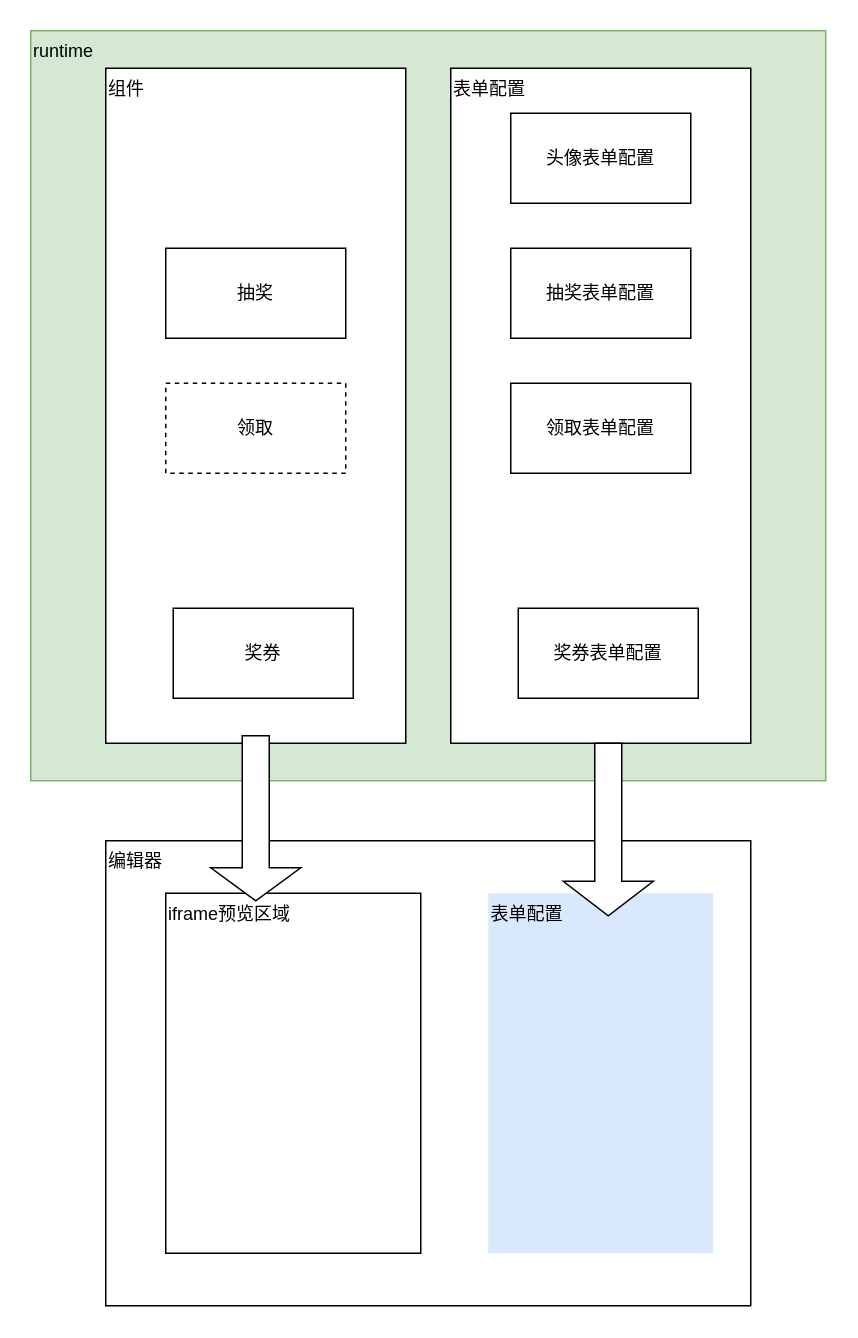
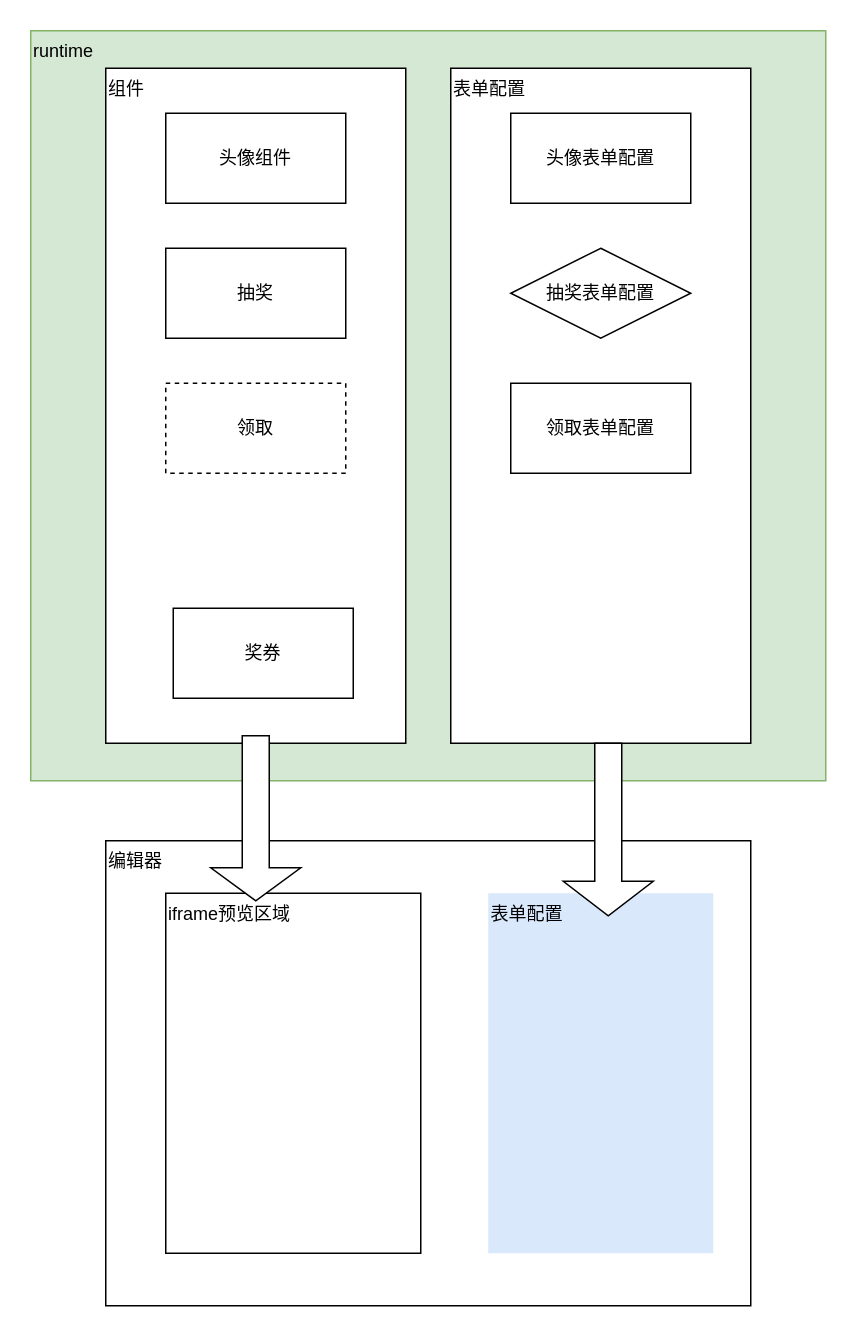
  <mxCell id="0" />
  <mxCell id="1" parent="0" />
  <mxCell id="2" value="runtime" style="rounded=0;whiteSpace=wrap;html=1;align=left;verticalAlign=top;fillColor=#d5e8d4;strokeColor=#82b366;" vertex="1" parent="1"><mxGeometry x="20" y="20" width="530" height="500" as="geometry" /></mxCell>
  <mxCell id="3" value="编辑器" style="rounded=0;whiteSpace=wrap;html=1;align=left;verticalAlign=top;" vertex="1" parent="1"><mxGeometry x="70" y="560" width="430" height="310" as="geometry" /></mxCell>
  <mxCell id="4" value="iframe预览区域" style="rounded=0;whiteSpace=wrap;html=1;align=left;verticalAlign=top;" vertex="1" parent="1"><mxGeometry x="110" y="595" width="170" height="240" as="geometry" /></mxCell>
  <mxCell id="5" value="表单配置" style="rounded=0;whiteSpace=wrap;html=1;align=left;verticalAlign=top;labelBackgroundColor=none;fillColor=#dae8fc;strokeColor=none;" vertex="1" parent="1"><mxGeometry x="325" y="595" width="150" height="240" as="geometry" /></mxCell>
  <mxCell id="6" value="组件" style="rounded=0;whiteSpace=wrap;html=1;verticalAlign=top;align=left;" vertex="1" parent="1"><mxGeometry x="70" y="45" width="200" height="450" as="geometry" /></mxCell>
+ <mxCell id="7" value="头像组件" style="rounded=0;whiteSpace=wrap;html=1;" vertex="1" parent="1"><mxGeometry x="110" y="75" width="120" height="60" as="geometry" /></mxCell>
  <mxCell id="8" value="领取" style="rounded=0;whiteSpace=wrap;html=1;dashed=1;" vertex="1" parent="1"><mxGeometry x="110" y="255" width="120" height="60" as="geometry" /></mxCell>
  <mxCell id="9" value="抽奖" style="rounded=0;whiteSpace=wrap;html=1;" vertex="1" parent="1"><mxGeometry x="110" y="165" width="120" height="60" as="geometry" /></mxCell>
  <mxCell id="10" value="奖券" style="rounded=0;whiteSpace=wrap;html=1;" vertex="1" parent="1"><mxGeometry x="115" y="405" width="120" height="60" as="geometry" /></mxCell>
  <mxCell id="11" value="表单配置" style="rounded=0;whiteSpace=wrap;html=1;verticalAlign=top;align=left;" vertex="1" parent="1"><mxGeometry x="300" y="45" width="200" height="450" as="geometry" /></mxCell>
  <mxCell id="12" value="头像表单配置" style="rounded=0;whiteSpace=wrap;html=1;" vertex="1" parent="1"><mxGeometry x="340" y="75" width="120" height="60" as="geometry" /></mxCell>
  <mxCell id="13" value="领取表单配置" style="rounded=0;whiteSpace=wrap;html=1;" vertex="1" parent="1"><mxGeometry x="340" y="255" width="120" height="60" as="geometry" /></mxCell>
- <mxCell id="14" value="抽奖表单配置" style="rounded=0;whiteSpace=wrap;html=1;" vertex="1" parent="1"><mxGeometry x="340" y="165" width="120" height="60" as="geometry" /></mxCell>
- <mxCell id="15" value="奖券表单配置" style="rounded=0;whiteSpace=wrap;html=1;" vertex="1" parent="1"><mxGeometry x="345" y="405" width="120" height="60" as="geometry" /></mxCell>
+ <mxCell id="14" value="抽奖表单配置" style="rhombus;whiteSpace=wrap;html=1;" vertex="1" parent="1"><mxGeometry x="340" y="165" width="120" height="60" as="geometry" /></mxCell>
  <mxCell id="16" value="" style="shape=singleArrow;direction=south;whiteSpace=wrap;html=1;" vertex="1" parent="1"><mxGeometry x="140" y="490" width="60" height="110" as="geometry" /></mxCell>
  <mxCell id="17" value="" style="shape=singleArrow;direction=south;whiteSpace=wrap;html=1;" vertex="1" parent="1"><mxGeometry x="375" y="495" width="60" height="115" as="geometry" /></mxCell>
